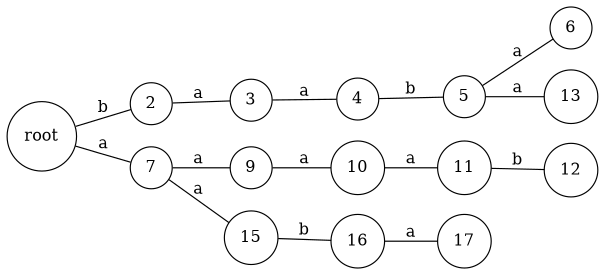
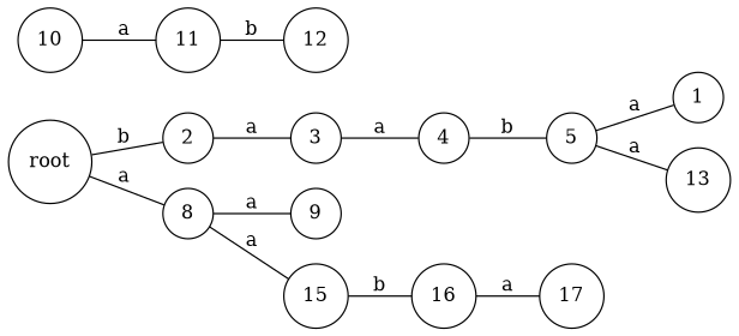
  graph {
    rankdir=LR
    node [shape=circle]
    n1 [label=root]
    2
-   8 [label=7]
+   8
    3
    9
    15
    4
    5
-   6
+   6 [label=1]
    13
    10
    16
    11
    12
    17
    n1 -- 2 [label=b]
    n1 -- 8 [label=a]
    2 -- 3 [label=a]
    8 -- 9 [label=a]
    8 -- 15 [label=a]
    3 -- 4 [label=a]
-   9 -- 10 [label=a]
    15 -- 16 [label=b]
    4 -- 5 [label=b]
    5 -- 6 [label=a]
    5 -- 13 [label=a]
    10 -- 11 [label=a]
    16 -- 17 [label=a]
    11 -- 12 [label=b]
  }
